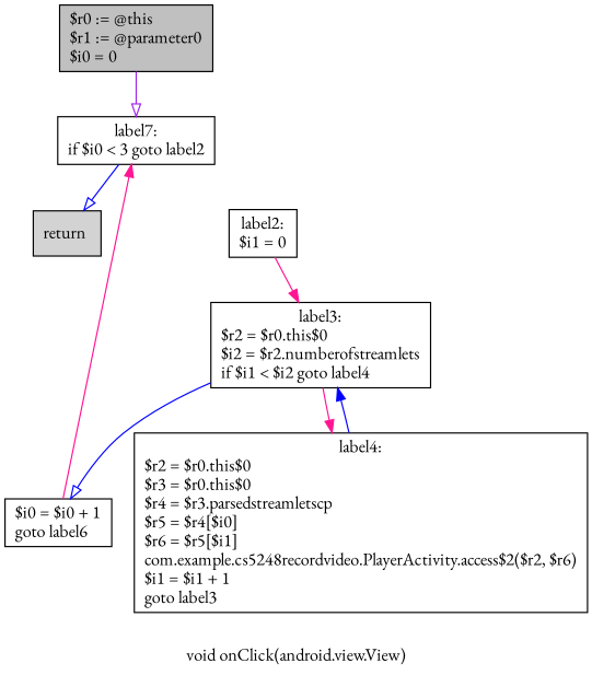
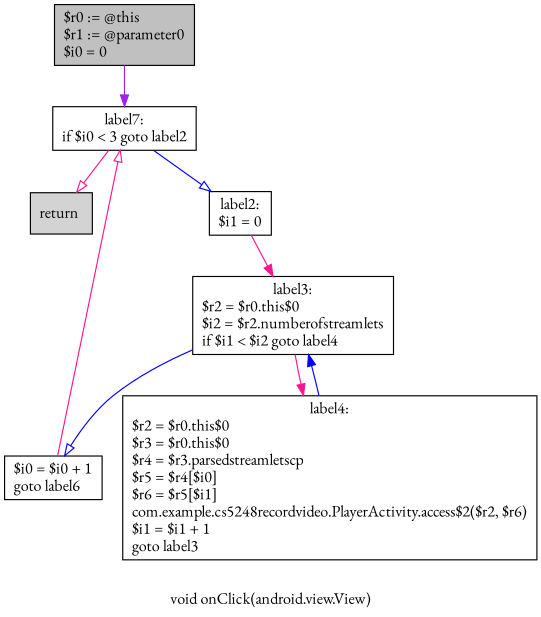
  digraph {
    fontname="EB Garamond"
    label="void onClick(android.view.View)"
    node [fontname="EB Garamond" shape=box]
    edge [arrowhead=normal color=blue fontname="EB Garamond"]
    n1 [fillcolor=gray label="$r0 := @this\l$r1 := @parameter0\l$i0 = 0\l" style=filled]
    n2 [label="label7:\nif $i0 < 3 goto label2\l"]
    n3 [fillcolor=lightgray label="return\l" style=filled]
    n4 [label="label2:\n$i1 = 0\l"]
    n5 [label="label3:\n$r2 = $r0.this$0\l$i2 = $r2.numberofstreamlets\lif $i1 < $i2 goto label4\l"]
    n6 [label="$i0 = $i0 + 1\lgoto label6\l"]
    n7 [label="label4:\n$r2 = $r0.this$0\l$r3 = $r0.this$0\l$r4 = $r3.parsedstreamletscp\l$r5 = $r4[$i0]\l$r6 = $r5[$i1]\lcom.example.cs5248recordvideo.PlayerActivity.access$2($r2, $r6)\l$i1 = $i1 + 1\lgoto label3\l"]
-   n1 -> n2 [arrowhead=onormal color=purple]
-   n2 -> n3 [arrowhead=onormal]
+   n1 -> n2 [color=purple]
+   n2 -> n3 [arrowhead=onormal color=deeppink]
+   n2 -> n4 [arrowhead=onormal]
    n4 -> n5 [color=deeppink]
    n5 -> n6 [arrowhead=onormal]
    n5 -> n7 [color=deeppink]
-   n6 -> n2 [color=deeppink]
+   n6 -> n2 [arrowhead=onormal color=deeppink]
    n7 -> n5
  }
